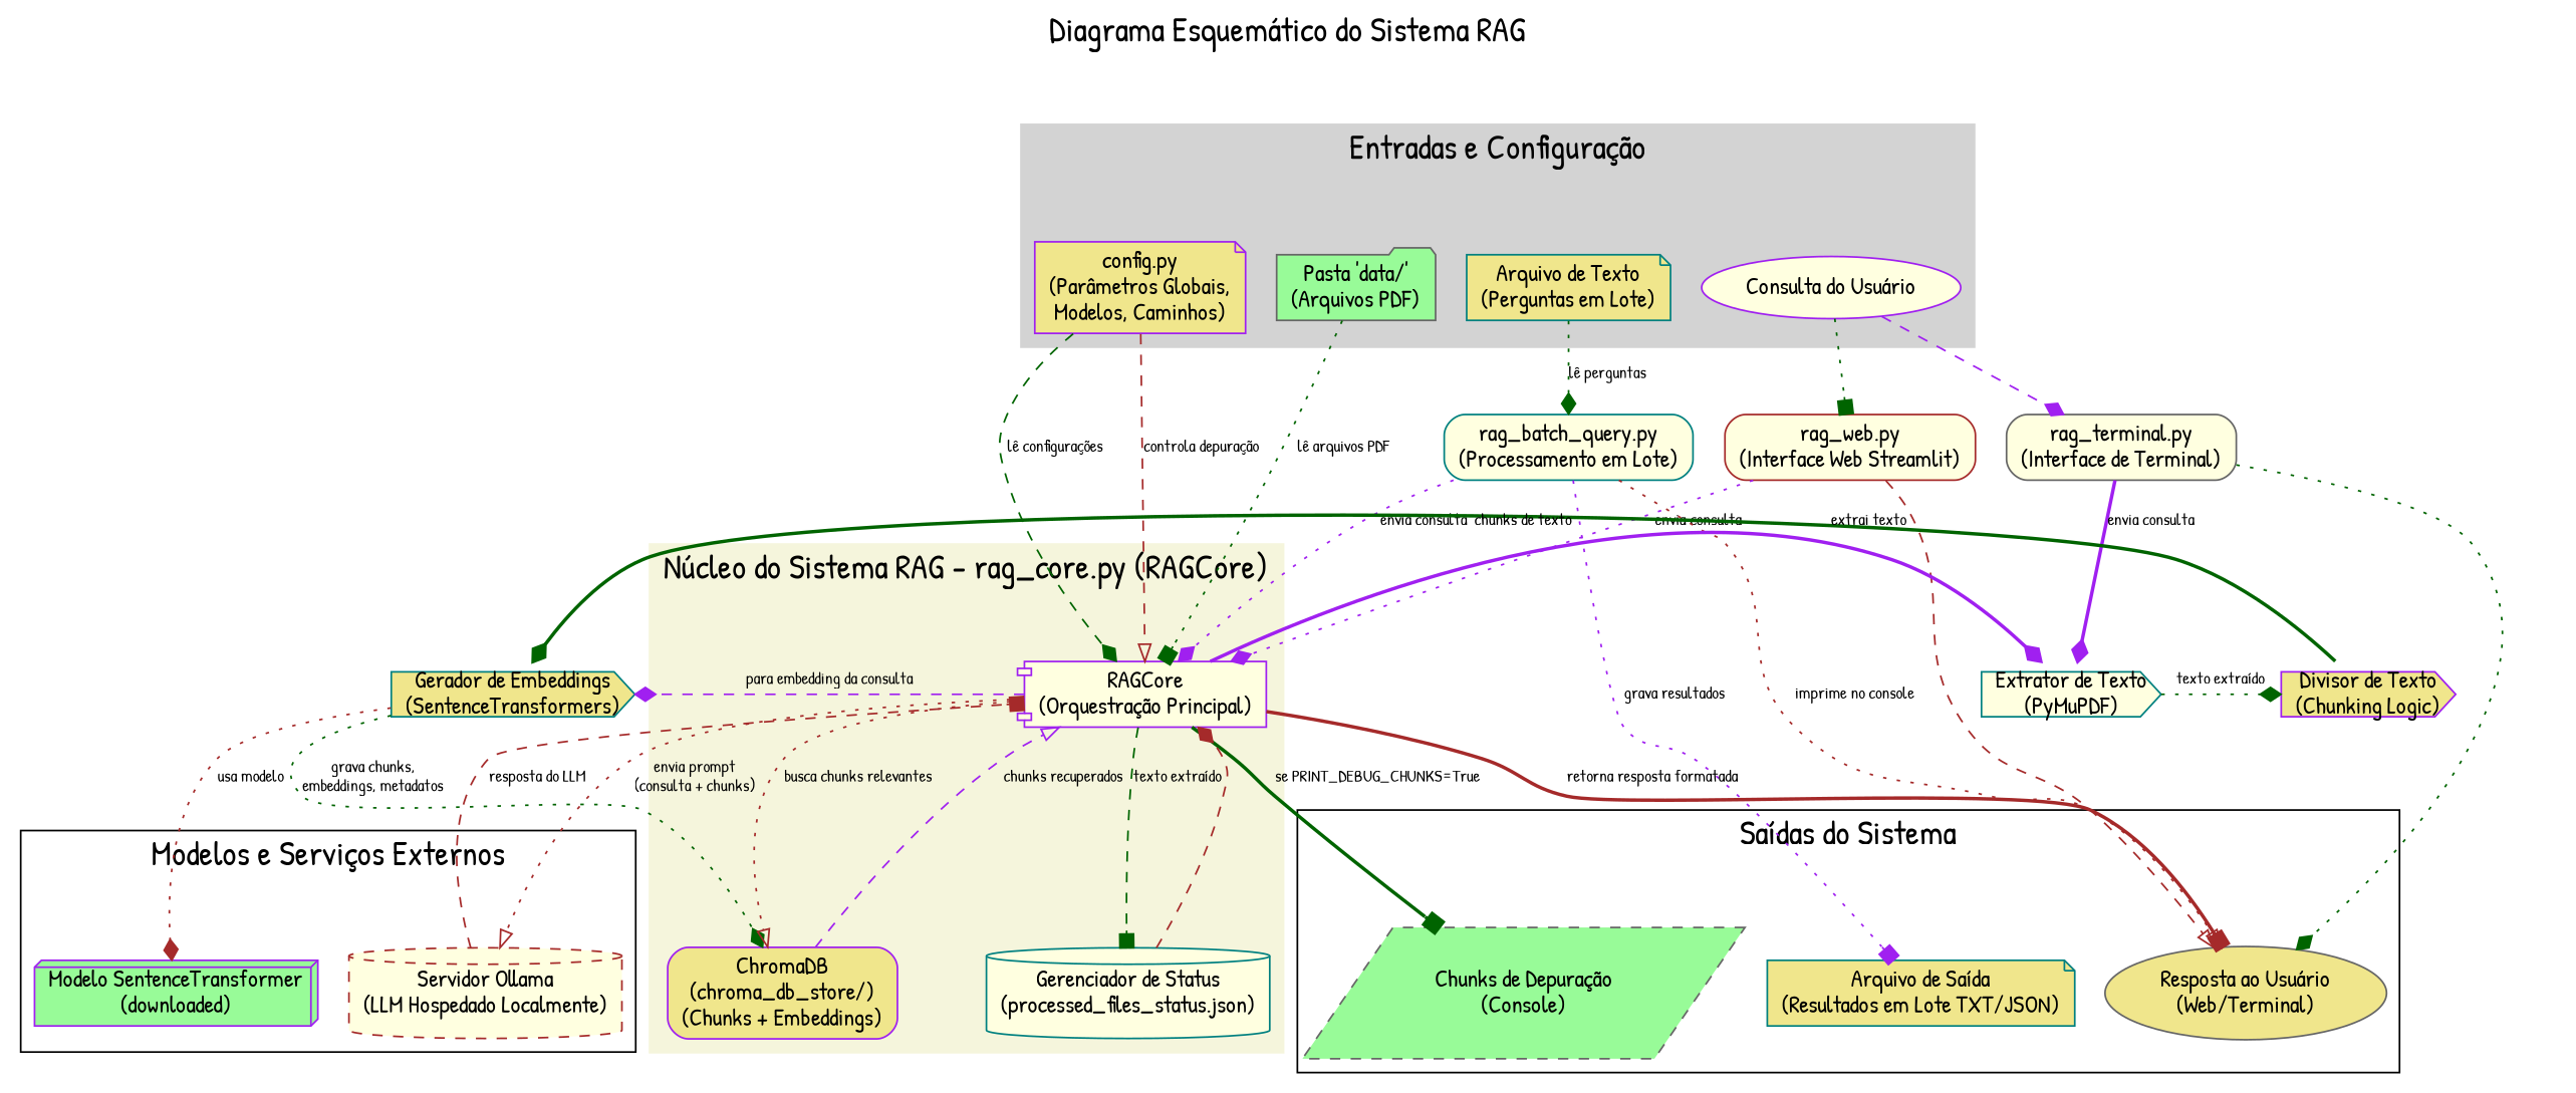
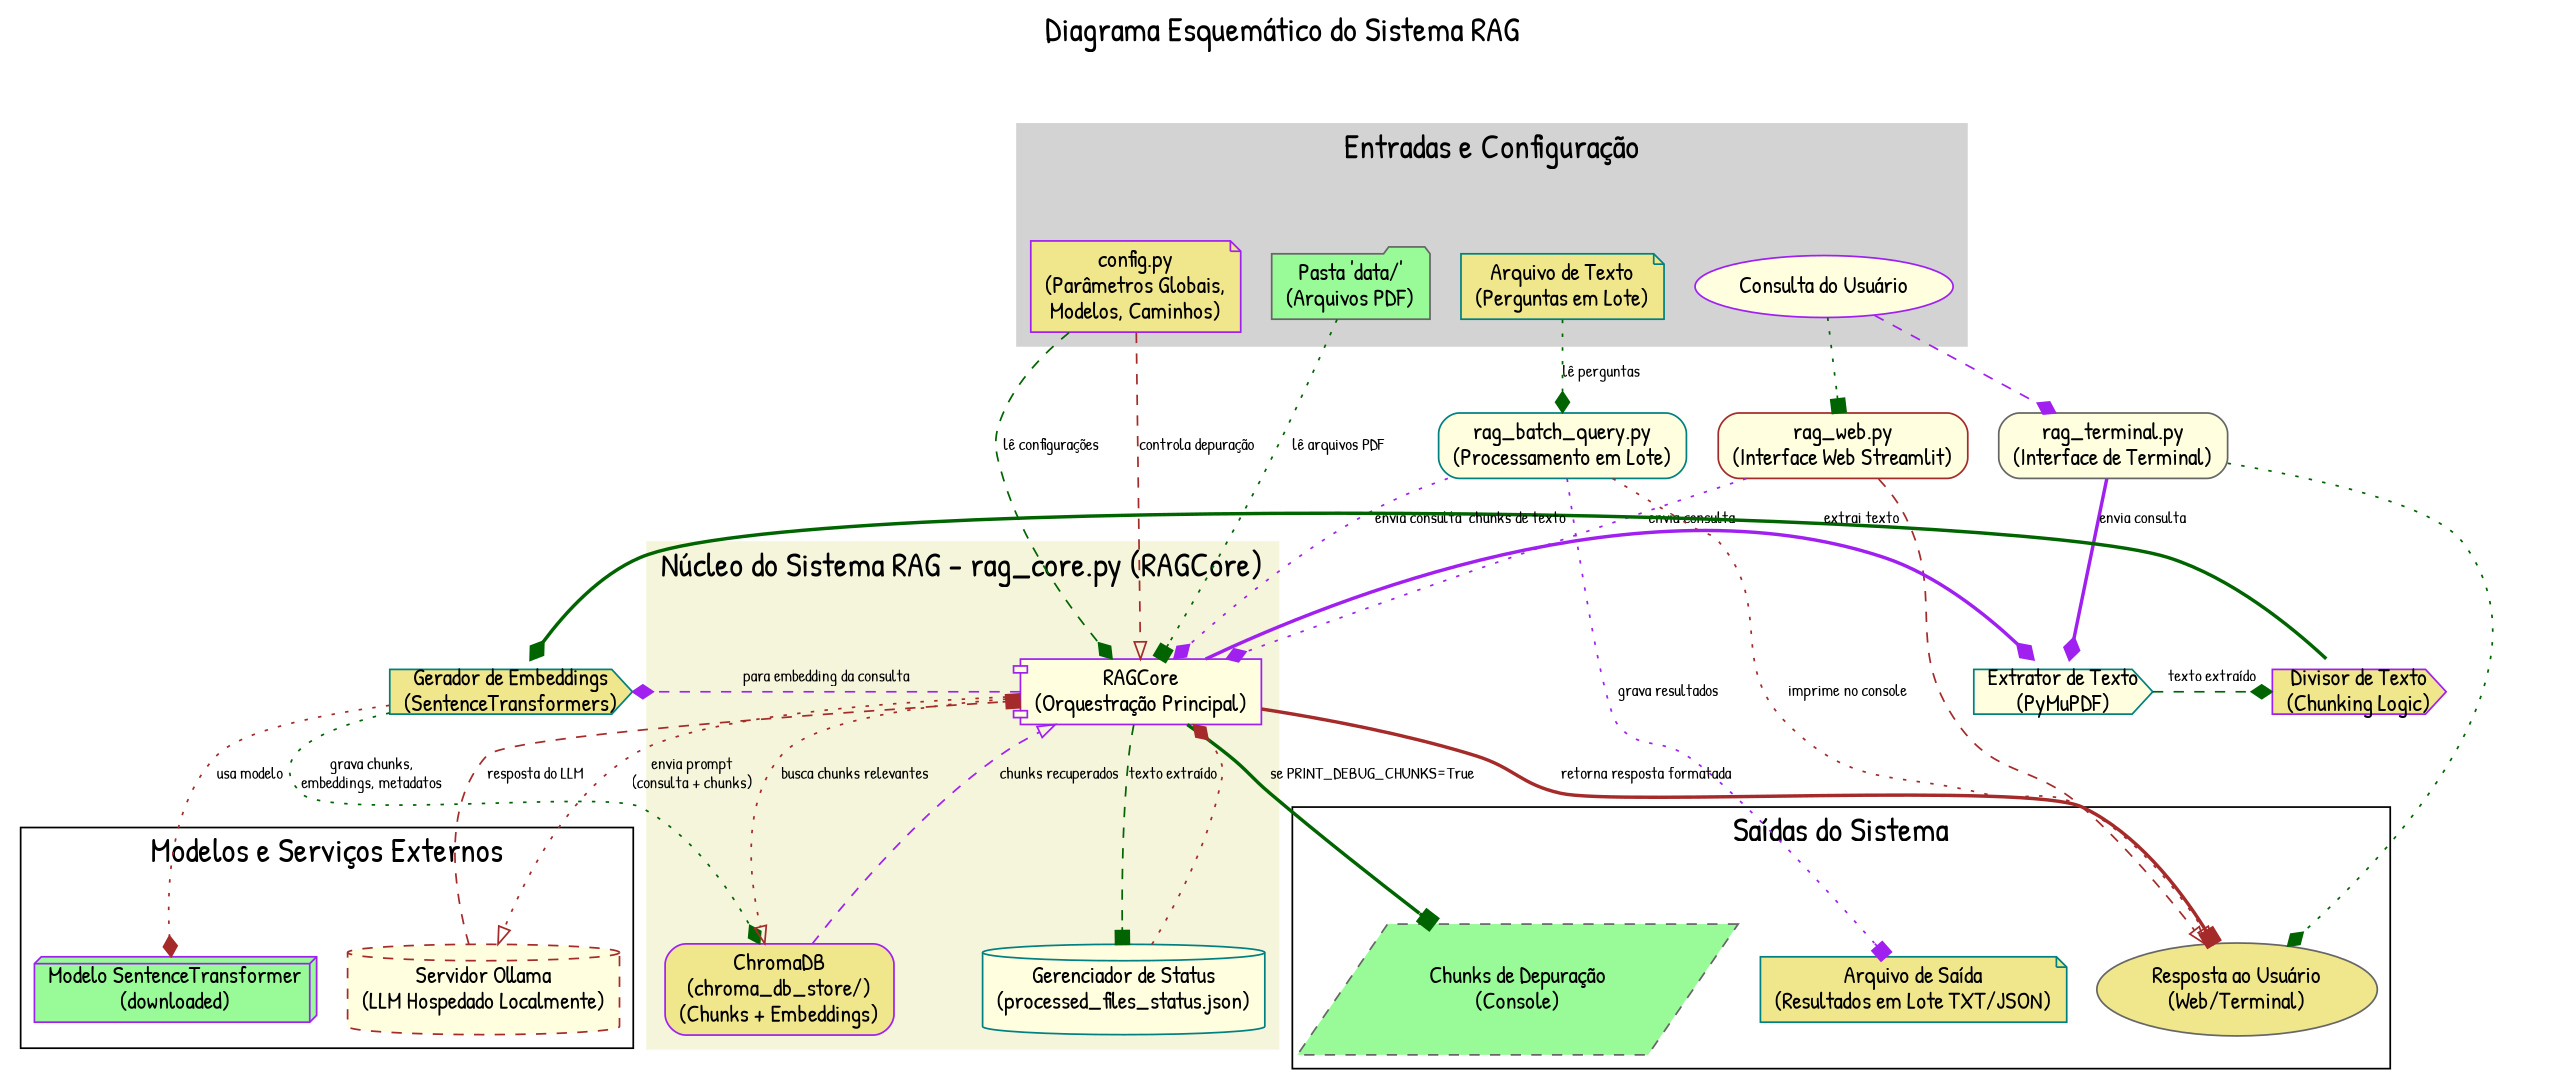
  digraph {
    fontname="Patrick Hand"
    fontsize=20
    label="Diagrama Esquemático do Sistema RAG"
    labelloc=t
    rankdir=TB
    node [color=teal fillcolor=lightyellow fontname="Patrick Hand" shape=box style="rounded,filled"]
    edge [arrowhead=diamond color=darkgreen fontname="Patrick Hand" fontsize=10 style=dotted]
    n1 [color=brown label="rag_web.py\n(Interface Web Streamlit)"]
    n2 [color=gray40 label="rag_terminal.py\n(Interface de Terminal)"]
    n3 [label="rag_batch_query.py\n(Processamento em Lote)"]
    n4 [label="Extrator de Texto\n(PyMuPDF)" shape=cds]
    n5 [color=purple fillcolor=khaki label="Divisor de Texto\n(Chunking Logic)" shape=cds]
    n6 [fillcolor=khaki label="Gerador de Embeddings\n(SentenceTransformers)" shape=cds]
    n7 [color=purple fillcolor=khaki label="config.py\n(Parâmetros Globais,\nModelos, Caminhos)" shape=note]
    n8 [color=gray40 fillcolor=palegreen label="Pasta 'data/'\n(Arquivos PDF)" shape=folder]
    n9 [color=purple label="Consulta do Usuário" shape=ellipse]
    n10 [fillcolor=khaki label="Arquivo de Texto\n(Perguntas em Lote)" shape=note]
    n11 [color=purple label="RAGCore\n(Orquestração Principal)" shape=component]
    n12 [label="Gerenciador de Status\n(processed_files_status.json)" shape=cylinder]
    n13 [color=purple fillcolor=khaki label="ChromaDB\n(chroma_db_store/)\n(Chunks + Embeddings)" shape=database]
    n14 [color=purple fillcolor=palegreen label="Modelo SentenceTransformer\n(downloaded)" shape=box3d]
    n15 [color=brown label="Servidor Ollama\n(LLM Hospedado Localmente)" shape=cylinder style="dashed,filled"]
    n16 [color=gray40 fillcolor=khaki label="Resposta ao Usuário\n(Web/Terminal)" shape=ellipse]
    n17 [fillcolor=khaki label="Arquivo de Saída\n(Resultados em Lote TXT/JSON)" shape=note]
    n18 [color=gray40 fillcolor=palegreen label="Chunks de Depuração\n(Console)" shape=parallelogram style="dashed,filled"]
    subgraph sub_1 {
      rank=same
      n1
      n2
      n3
    }
    subgraph sub_2 {
      rank=same
      n4
      n5
      n6
    }
    subgraph cluster_3 {
      color=lightgrey
      label="Entradas e Configuração"
      style=filled
      n7
      n8
      n9
      n10
    }
    subgraph cluster_4 {
      label="Interfaces de Interação"
    }
    subgraph cluster_5 {
      color=beige
      label="Núcleo do Sistema RAG - rag_core.py (RAGCore)"
      style=filled
      n11
      n12
      n13
    }
    subgraph cluster_6 {
      label="Modelos e Serviços Externos"
      n14
      n15
    }
    subgraph cluster_7 {
      label="Saídas do Sistema"
      n16
      n17
      n18
    }
    n1 -> n11 [color=purple label="envia consulta"]
    n1 -> n16 [arrowhead=onormal color=brown style=dashed]
    n2 -> n4 [color=purple label="envia consulta" style=bold]
    n2 -> n16
    n3 -> n11 [color=purple label="envia consulta"]
    n3 -> n16 [arrowhead=onormal color=brown label="imprime no console"]
    n3 -> n17 [arrowhead=box color=purple label="grava resultados"]
-   n4 -> n5 [label="texto extraído"]
+   n4 -> n5 [label="texto extraído" style=dashed]
    n5 -> n6 [label="chunks de texto" style=bold]
    n6 -> n13 [label="grava chunks,\nembeddings, metadatos"]
    n6 -> n14 [color=brown label="usa modelo"]
    n7 -> n11 [label="lê configurações" style=dashed]
    n7 -> n11 [arrowhead=onormal color=brown label="controla depuração" style=dashed]
    n8 -> n11 [arrowhead=box label="lê arquivos PDF"]
    n9 -> n1 [arrowhead=box]
    n9 -> n2 [color=purple style=dashed]
    n10 -> n3 [label="lê perguntas"]
    n11 -> n4 [color=purple label="extrai texto" style=bold]
    n11 -> n6 [color=purple label="para embedding da consulta" style=dashed]
    n11 -> n12 [arrowhead=box label="texto extraído" style=dashed]
    n11 -> n13 [arrowhead=onormal color=brown label="busca chunks relevantes"]
    n11 -> n15 [arrowhead=onormal color=brown label="envia prompt\n(consulta + chunks)"]
    n11 -> n16 [arrowhead=box color=brown label="retorna resposta formatada" style=bold]
    n11 -> n18 [arrowhead=box label="se PRINT_DEBUG_CHUNKS=True" style=bold]
-   n12 -> n11 [color=brown style=dashed]
+   n12 -> n11 [color=brown]
    n13 -> n11 [arrowhead=onormal color=purple label="chunks recuperados" style=dashed]
    n15 -> n11 [arrowhead=box color=brown label="resposta do LLM" style=dashed]
  }
